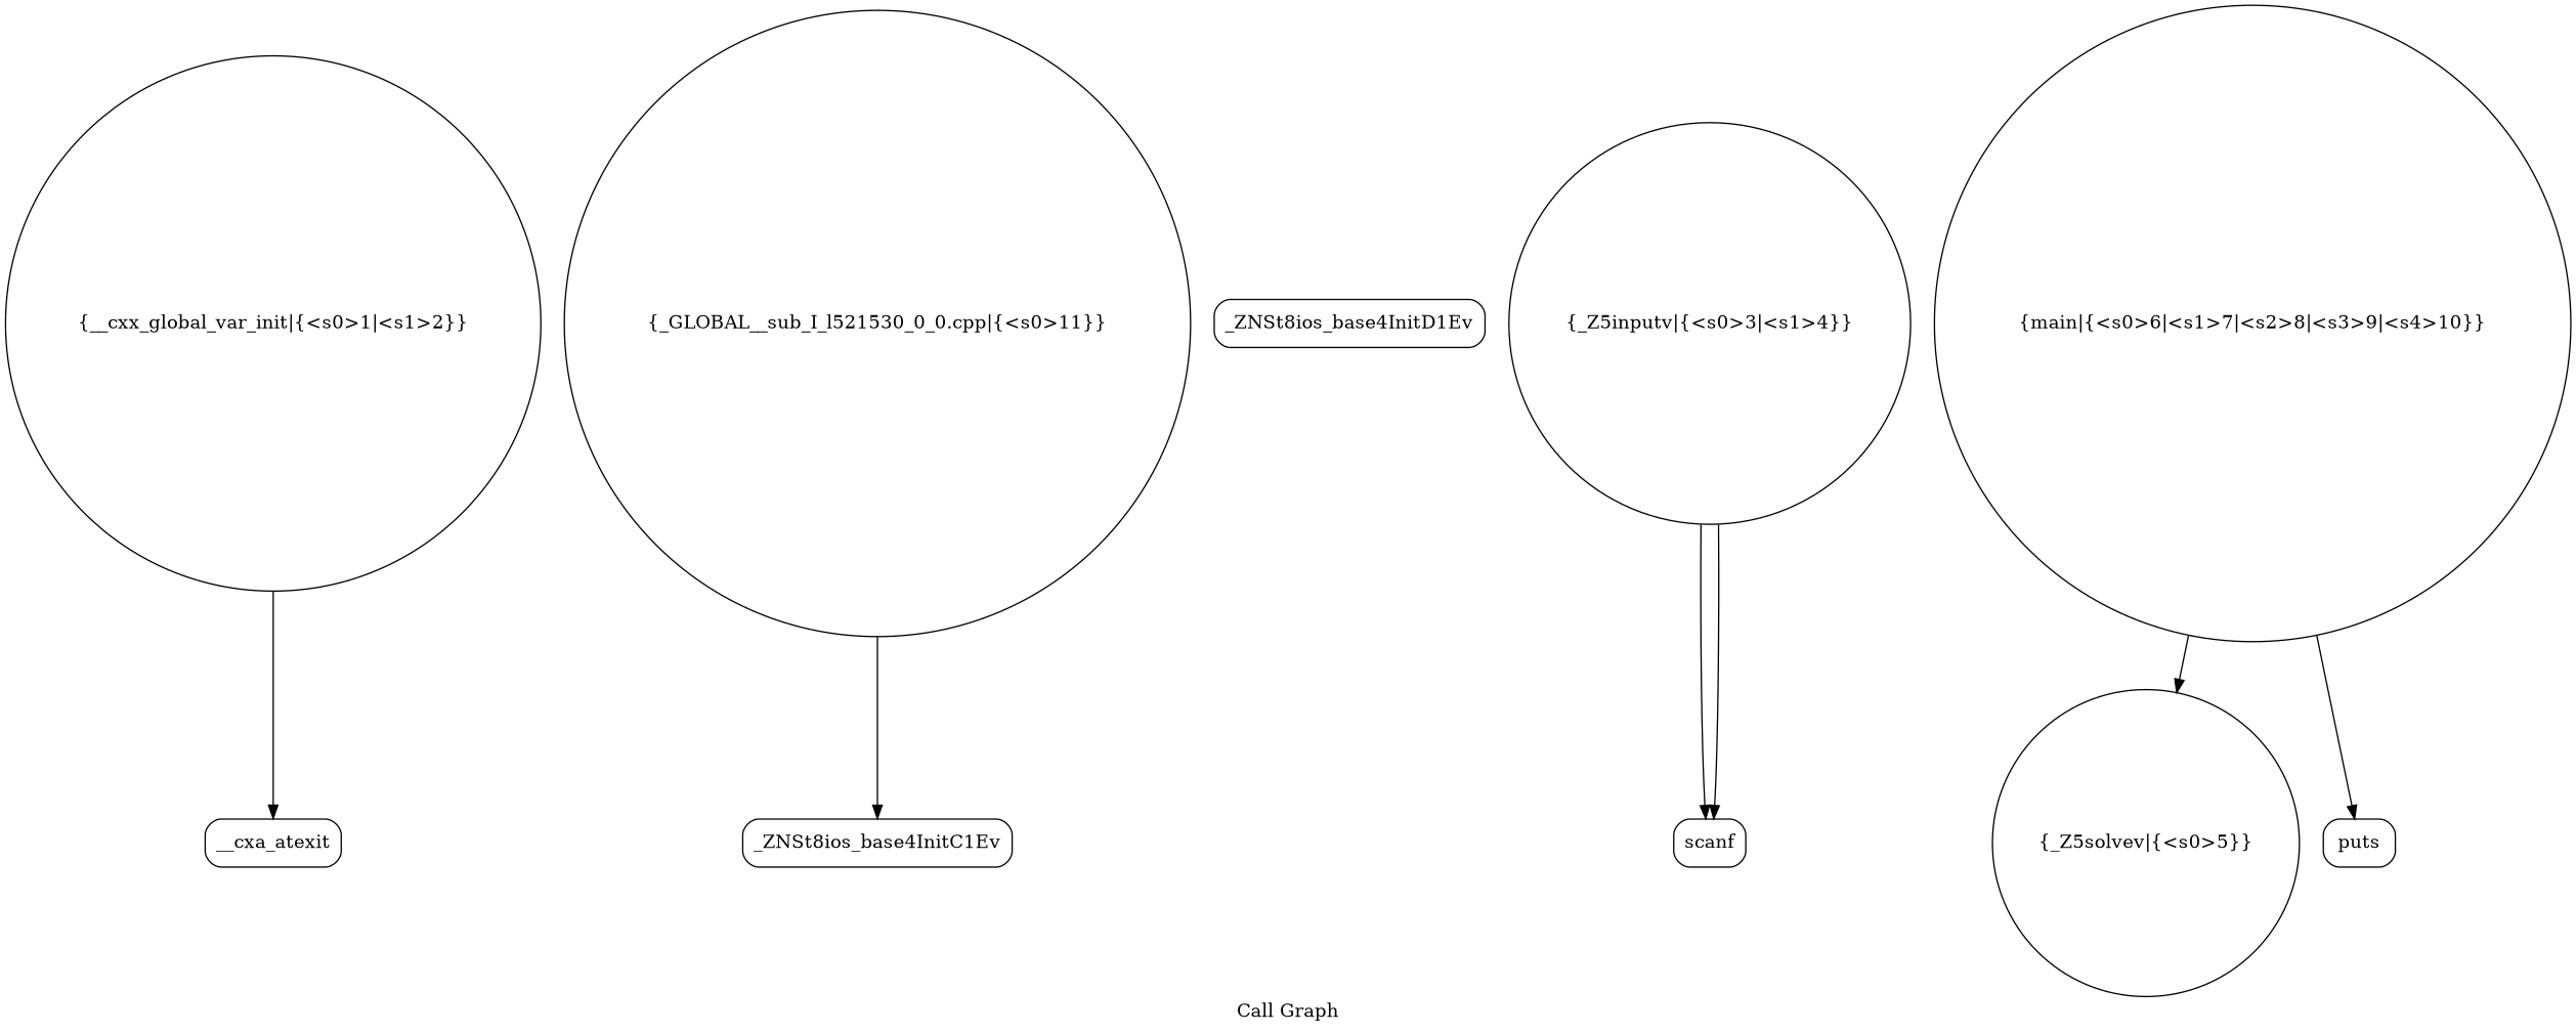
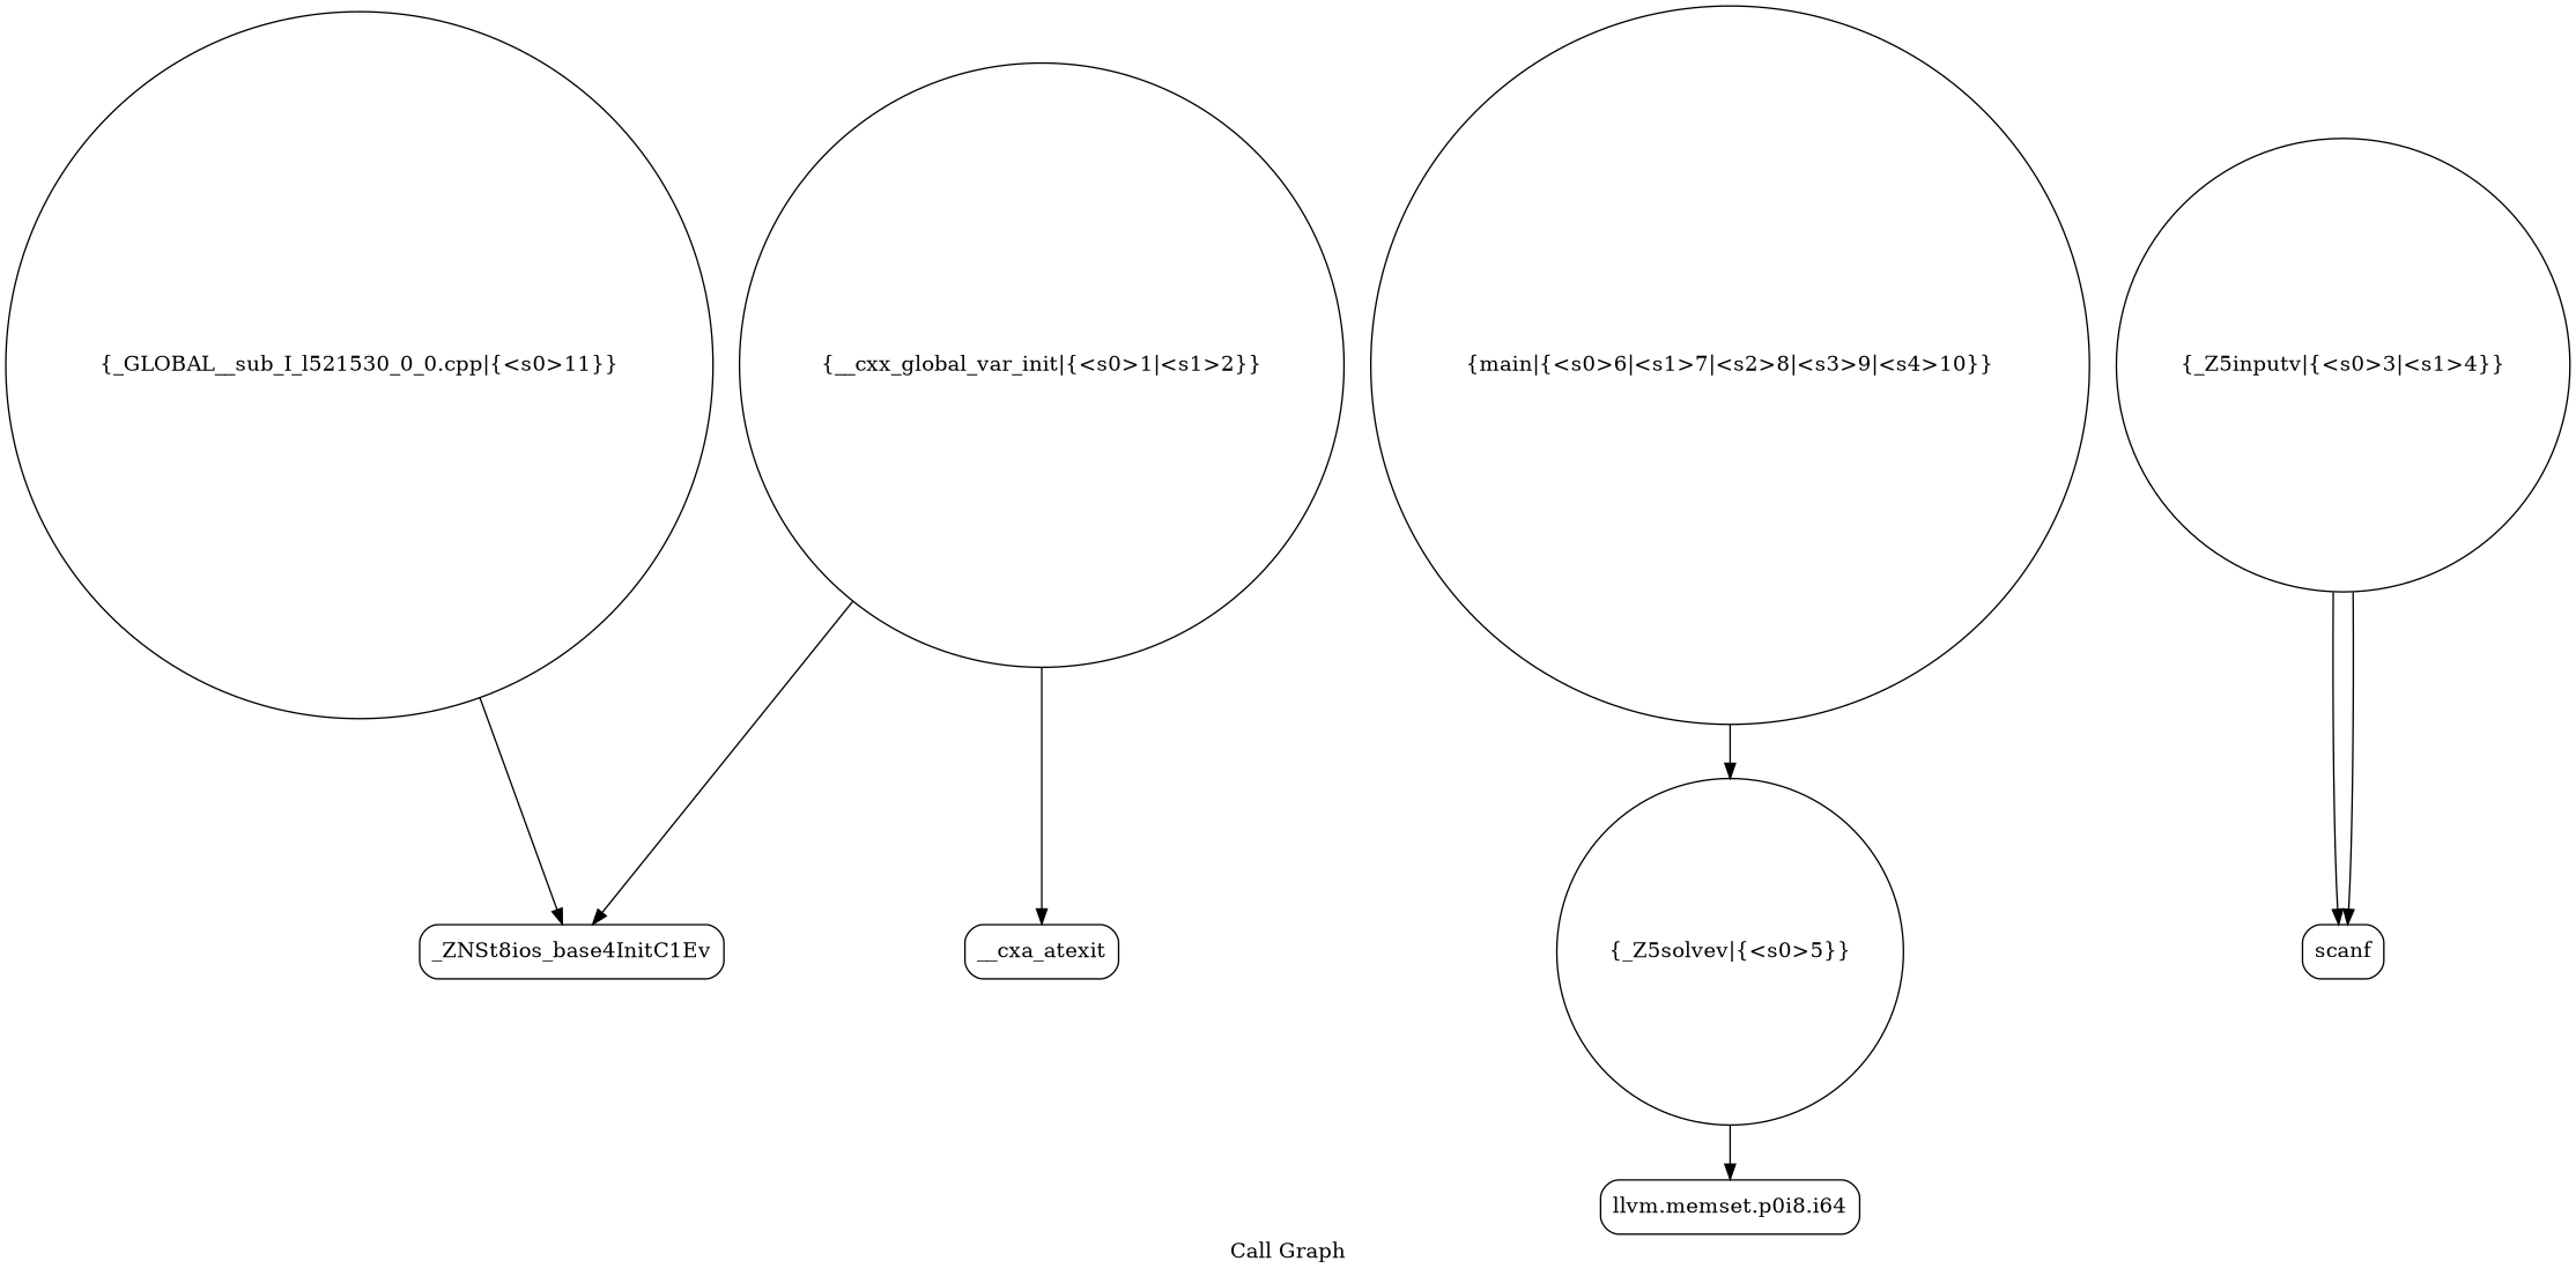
  digraph {
    label="Call Graph"
    node [shape=Mrecord]
    edge [color=black tailport=s0]
    n1 [label="{__cxx_global_var_init|{<s0>1|<s1>2}}" shape=circle]
    n2 [label="{_ZNSt8ios_base4InitC1Ev}"]
    n3 [label="{__cxa_atexit}"]
-   n5 [label="{_ZNSt8ios_base4InitD1Ev}"]
+   n4 [label="{llvm.memset.p0i8.i64}"]
    n6 [label="{_Z5inputv|{<s0>3|<s1>4}}" shape=circle]
    n7 [label="{scanf}"]
    n8 [label="{_GLOBAL__sub_I_l521530_0_0.cpp|{<s0>11}}" shape=circle]
    n9 [label="{_Z5solvev|{<s0>5}}" shape=circle]
    n10 [label="{main|{<s0>6|<s1>7|<s2>8|<s3>9|<s4>10}}" shape=circle]
-   n11 [label="{puts}"]
+   n1 -> n2
    n1 -> n3 [tailport=s1]
    n6 -> n7
    n6 -> n7 [tailport=s1]
    n8 -> n2
+   n9 -> n4
    n10 -> n9 [tailport=s3]
-   n10 -> n11 [tailport=s4]
  }
